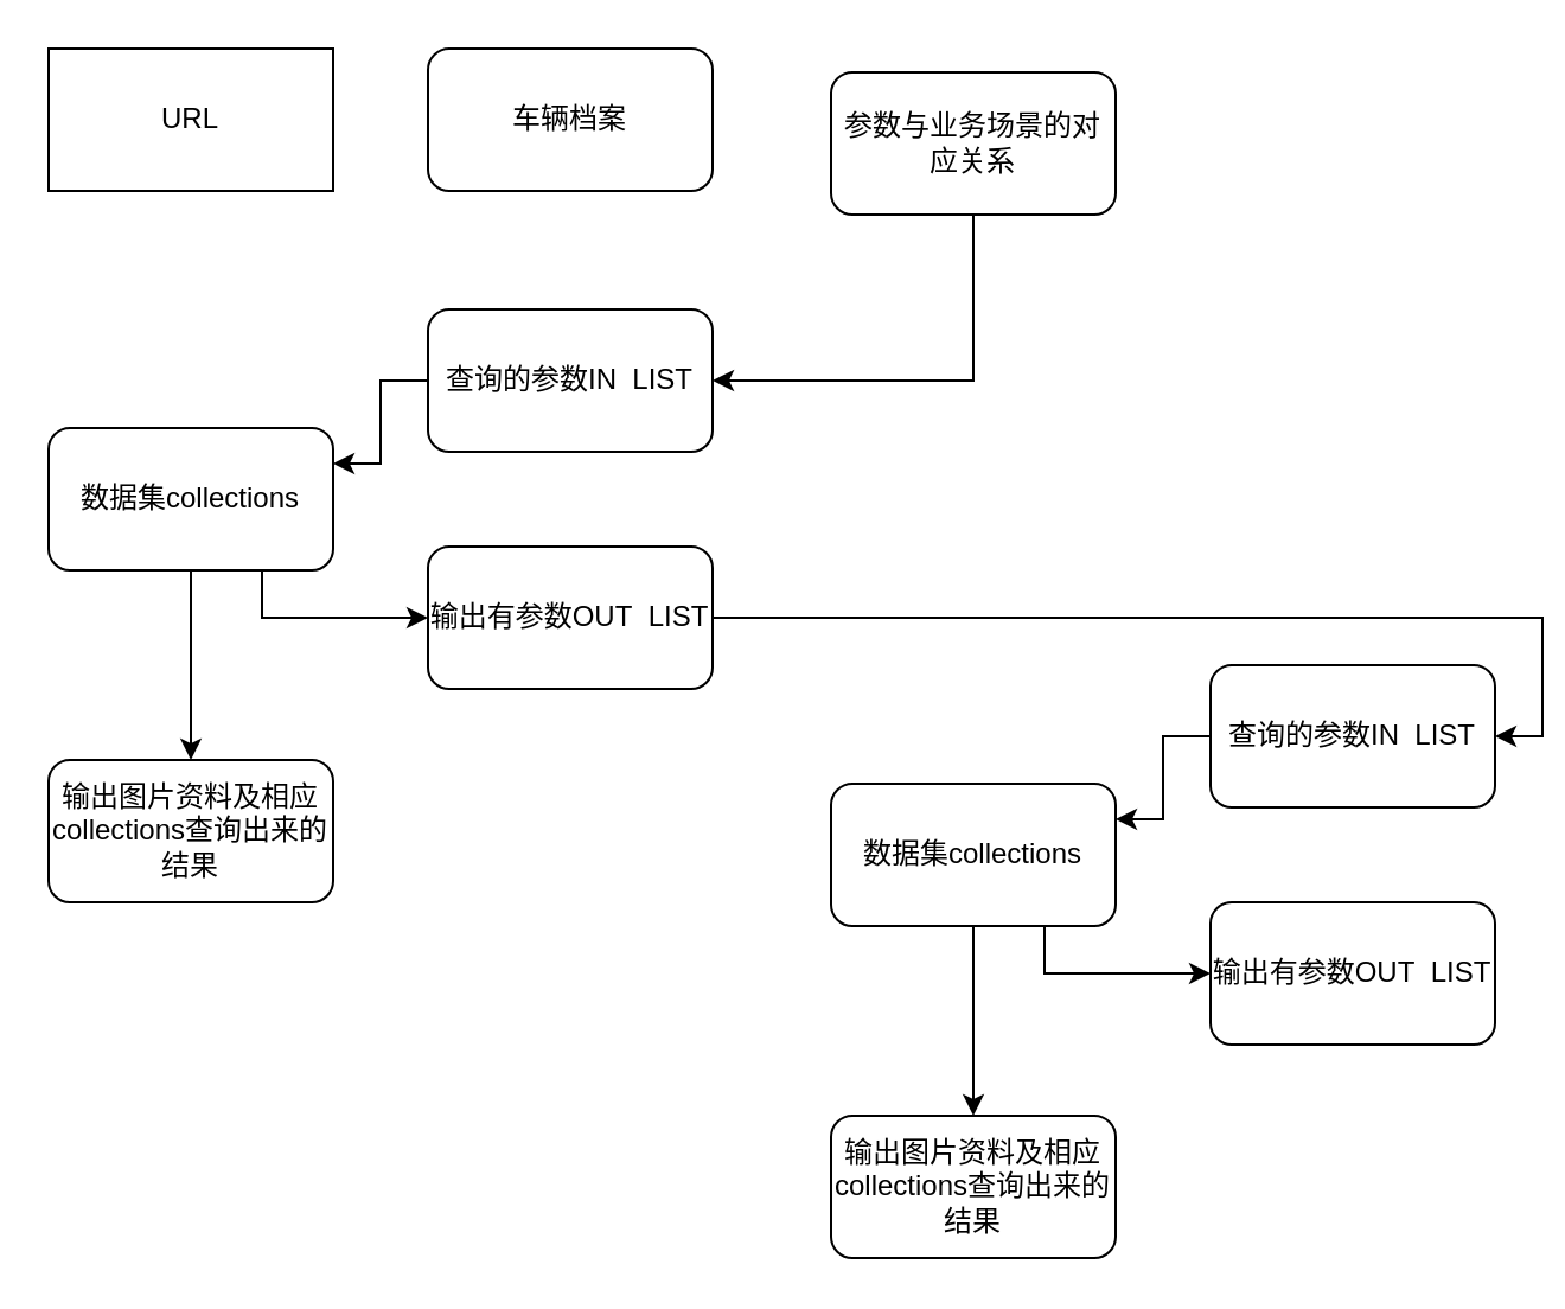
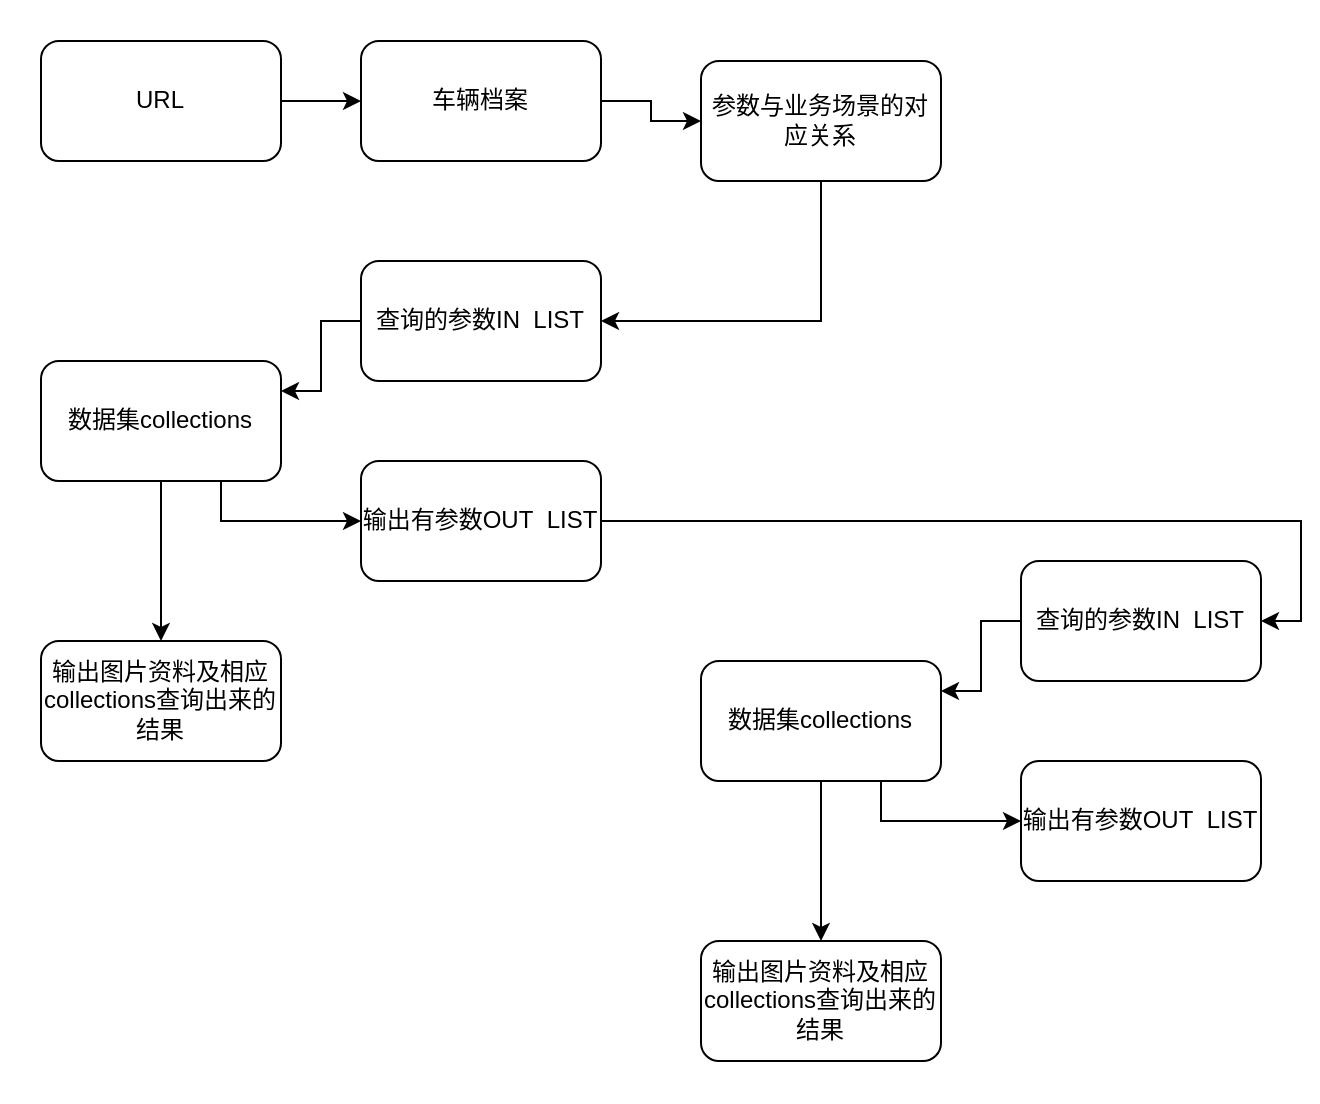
  <mxCell id="0" />
  <mxCell id="1" parent="0" />
- <mxCell id="3" value="URL" style="whiteSpace=wrap;html=1;rounded=0;" vertex="1" parent="1"><mxGeometry x="20" y="20" width="120" height="60" as="geometry" /></mxCell>
+ <mxCell id="2" style="edgeStyle=orthogonalEdgeStyle;rounded=0;orthogonalLoop=1;jettySize=auto;html=1;exitX=1;exitY=0.5;exitDx=0;exitDy=0;entryX=0;entryY=0.5;entryDx=0;entryDy=0;" edge="1" parent="1" source="3" target="5"><mxGeometry relative="1" as="geometry" /></mxCell>
+ <mxCell id="3" value="URL" style="rounded=1;whiteSpace=wrap;html=1;" vertex="1" parent="1"><mxGeometry x="20" y="20" width="120" height="60" as="geometry" /></mxCell>
+ <mxCell id="4" style="edgeStyle=orthogonalEdgeStyle;rounded=0;orthogonalLoop=1;jettySize=auto;html=1;exitX=1;exitY=0.5;exitDx=0;exitDy=0;entryX=0;entryY=0.5;entryDx=0;entryDy=0;" edge="1" parent="1" source="5" target="7"><mxGeometry relative="1" as="geometry" /></mxCell>
  <mxCell id="5" value="车辆档案" style="rounded=1;whiteSpace=wrap;html=1;" vertex="1" parent="1"><mxGeometry x="180" y="20" width="120" height="60" as="geometry" /></mxCell>
  <mxCell id="6" style="edgeStyle=orthogonalEdgeStyle;rounded=0;orthogonalLoop=1;jettySize=auto;html=1;exitX=0.5;exitY=1;exitDx=0;exitDy=0;entryX=1;entryY=0.5;entryDx=0;entryDy=0;" edge="1" parent="1" source="7" target="12"><mxGeometry relative="1" as="geometry" /></mxCell>
  <mxCell id="7" value="参数与业务场景的对应关系" style="rounded=1;whiteSpace=wrap;html=1;" vertex="1" parent="1"><mxGeometry x="350" y="30" width="120" height="60" as="geometry" /></mxCell>
  <mxCell id="8" style="edgeStyle=orthogonalEdgeStyle;rounded=0;orthogonalLoop=1;jettySize=auto;html=1;exitX=0.75;exitY=1;exitDx=0;exitDy=0;entryX=0;entryY=0.5;entryDx=0;entryDy=0;" edge="1" parent="1" source="10" target="14"><mxGeometry relative="1" as="geometry" /></mxCell>
  <mxCell id="9" style="edgeStyle=orthogonalEdgeStyle;rounded=0;orthogonalLoop=1;jettySize=auto;html=1;exitX=0.5;exitY=1;exitDx=0;exitDy=0;entryX=0.5;entryY=0;entryDx=0;entryDy=0;" edge="1" parent="1" source="10" target="15"><mxGeometry relative="1" as="geometry" /></mxCell>
  <mxCell id="10" value="数据集collections" style="rounded=1;whiteSpace=wrap;html=1;" vertex="1" parent="1"><mxGeometry x="20" y="180" width="120" height="60" as="geometry" /></mxCell>
  <mxCell id="11" style="edgeStyle=orthogonalEdgeStyle;rounded=0;orthogonalLoop=1;jettySize=auto;html=1;exitX=0;exitY=0.5;exitDx=0;exitDy=0;entryX=1;entryY=0.25;entryDx=0;entryDy=0;" edge="1" parent="1" source="12" target="10"><mxGeometry relative="1" as="geometry" /></mxCell>
  <mxCell id="12" value="查询的参数IN&amp;nbsp; LIST" style="rounded=1;whiteSpace=wrap;html=1;" vertex="1" parent="1"><mxGeometry x="180" y="130" width="120" height="60" as="geometry" /></mxCell>
  <mxCell id="13" style="edgeStyle=orthogonalEdgeStyle;rounded=0;orthogonalLoop=1;jettySize=auto;html=1;exitX=1;exitY=0.5;exitDx=0;exitDy=0;entryX=1;entryY=0.5;entryDx=0;entryDy=0;" edge="1" parent="1" source="14" target="20"><mxGeometry relative="1" as="geometry" /></mxCell>
  <mxCell id="14" value="输出有参数OUT&amp;nbsp; LIST" style="rounded=1;whiteSpace=wrap;html=1;" vertex="1" parent="1"><mxGeometry x="180" y="230" width="120" height="60" as="geometry" /></mxCell>
  <mxCell id="15" value="输出图片资料及相应collections查询出来的结果" style="rounded=1;whiteSpace=wrap;html=1;" vertex="1" parent="1"><mxGeometry x="20" y="320" width="120" height="60" as="geometry" /></mxCell>
  <mxCell id="16" style="edgeStyle=orthogonalEdgeStyle;rounded=0;orthogonalLoop=1;jettySize=auto;html=1;exitX=0.75;exitY=1;exitDx=0;exitDy=0;entryX=0;entryY=0.5;entryDx=0;entryDy=0;" edge="1" parent="1" source="18" target="21"><mxGeometry relative="1" as="geometry" /></mxCell>
  <mxCell id="17" style="edgeStyle=orthogonalEdgeStyle;rounded=0;orthogonalLoop=1;jettySize=auto;html=1;exitX=0.5;exitY=1;exitDx=0;exitDy=0;entryX=0.5;entryY=0;entryDx=0;entryDy=0;" edge="1" parent="1" source="18" target="22"><mxGeometry relative="1" as="geometry" /></mxCell>
  <mxCell id="18" value="数据集collections" style="rounded=1;whiteSpace=wrap;html=1;" vertex="1" parent="1"><mxGeometry x="350" y="330" width="120" height="60" as="geometry" /></mxCell>
  <mxCell id="19" style="edgeStyle=orthogonalEdgeStyle;rounded=0;orthogonalLoop=1;jettySize=auto;html=1;exitX=0;exitY=0.5;exitDx=0;exitDy=0;entryX=1;entryY=0.25;entryDx=0;entryDy=0;" edge="1" parent="1" source="20" target="18"><mxGeometry relative="1" as="geometry" /></mxCell>
  <mxCell id="20" value="查询的参数IN&amp;nbsp; LIST" style="rounded=1;whiteSpace=wrap;html=1;" vertex="1" parent="1"><mxGeometry x="510" y="280" width="120" height="60" as="geometry" /></mxCell>
  <mxCell id="21" value="输出有参数OUT&amp;nbsp; LIST" style="rounded=1;whiteSpace=wrap;html=1;" vertex="1" parent="1"><mxGeometry x="510" y="380" width="120" height="60" as="geometry" /></mxCell>
  <mxCell id="22" value="输出图片资料及相应collections查询出来的结果" style="rounded=1;whiteSpace=wrap;html=1;" vertex="1" parent="1"><mxGeometry x="350" y="470" width="120" height="60" as="geometry" /></mxCell>
